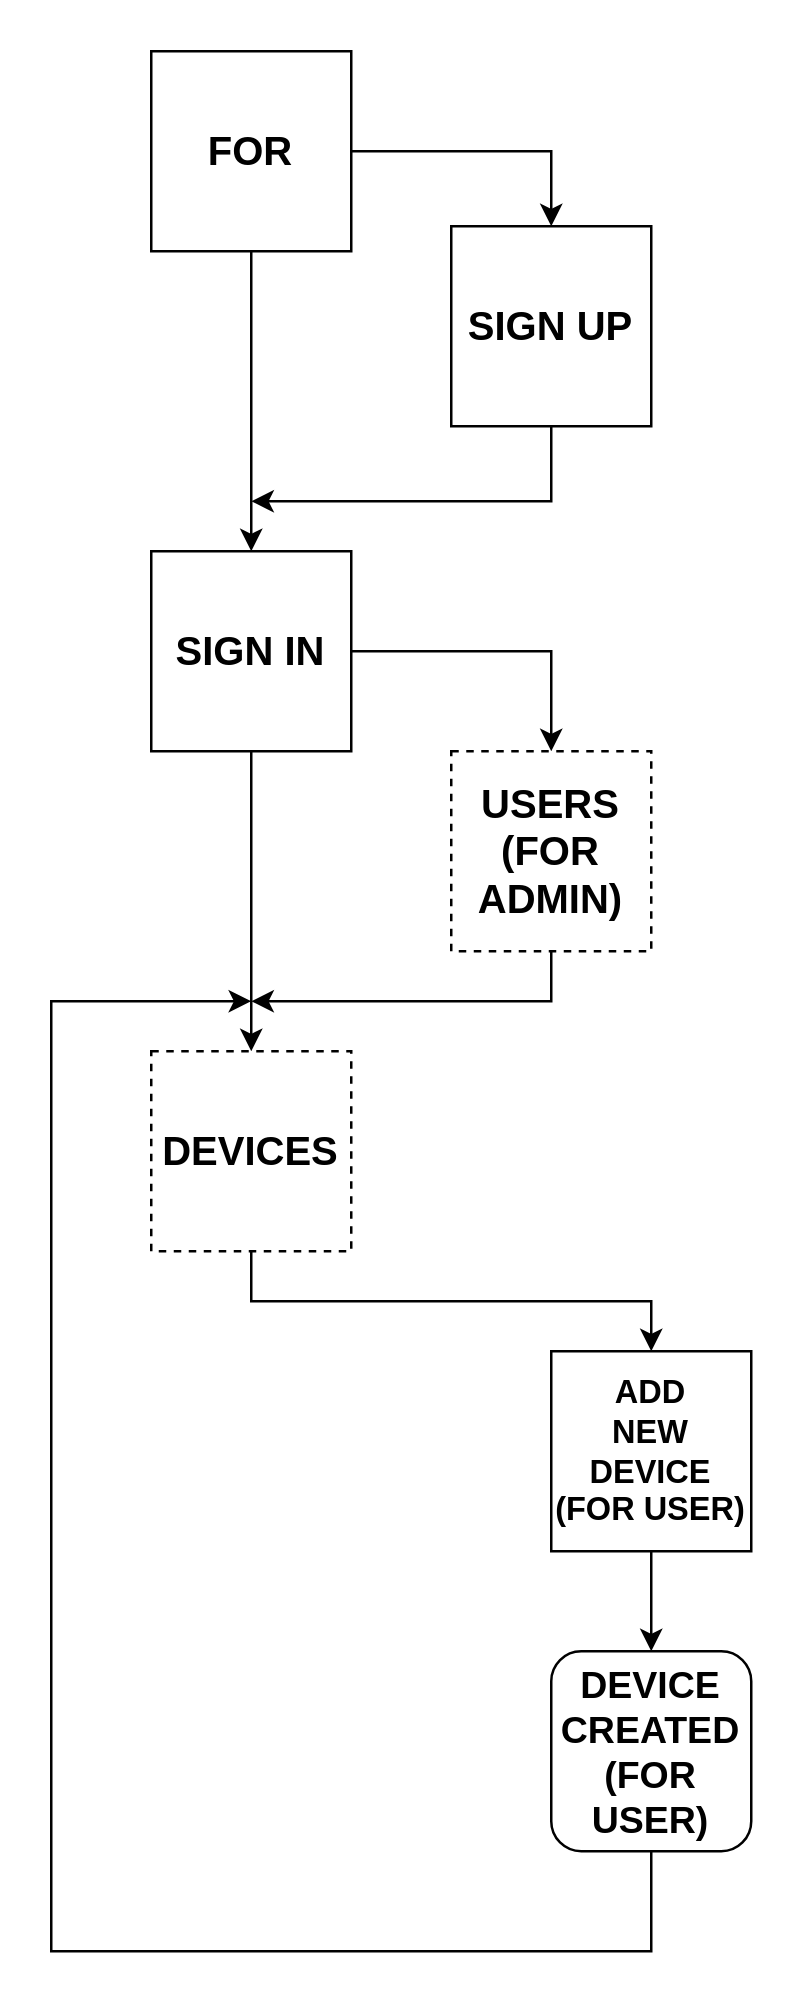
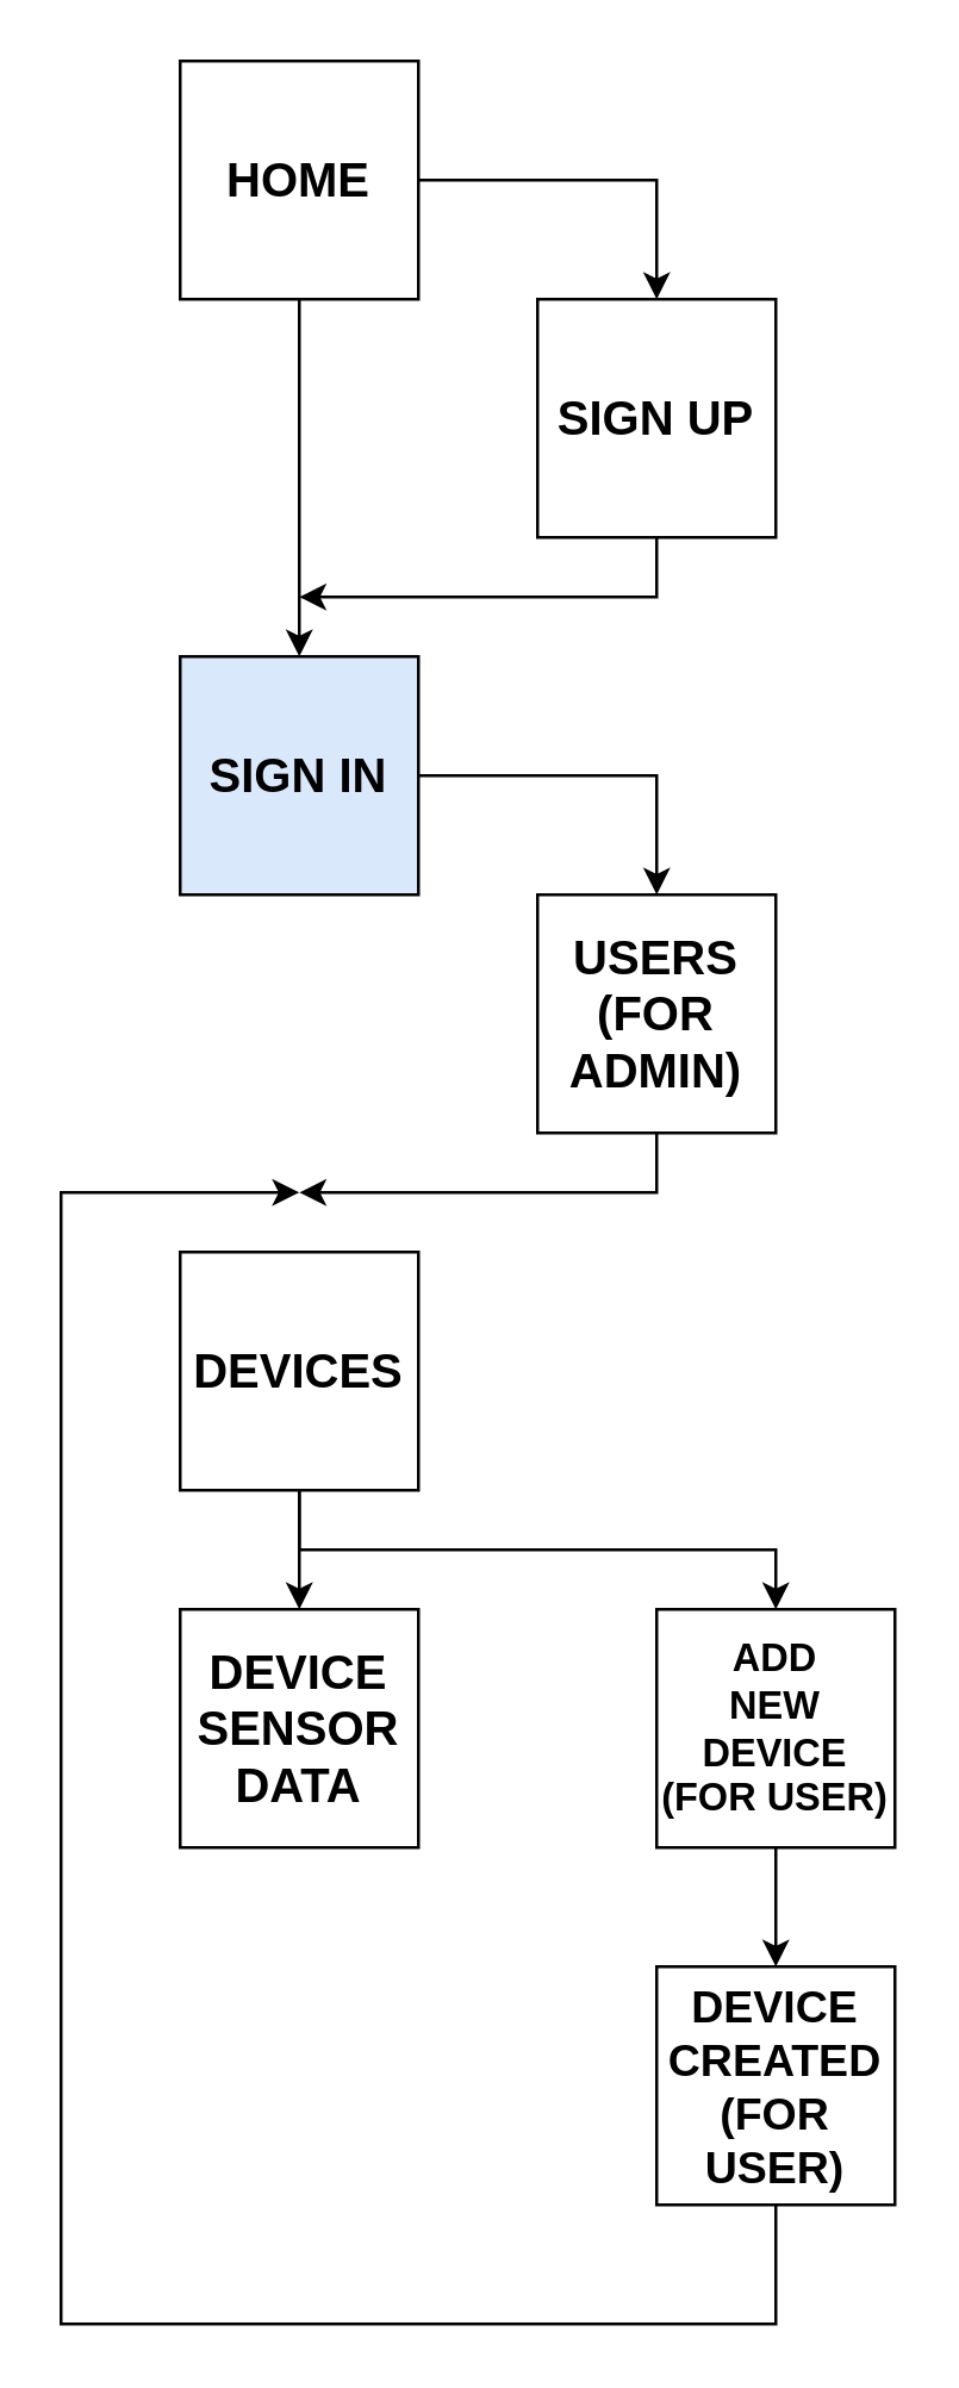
  <mxCell id="0" />
  <mxCell id="1" parent="0" />
  <mxCell id="2" style="edgeStyle=orthogonalEdgeStyle;rounded=0;orthogonalLoop=1;jettySize=auto;html=1;fontSize=16;" parent="1" source="4" target="7" edge="1"><mxGeometry relative="1" as="geometry" /></mxCell>
  <mxCell id="3" style="edgeStyle=orthogonalEdgeStyle;rounded=0;orthogonalLoop=1;jettySize=auto;html=1;entryX=0.5;entryY=0;entryDx=0;entryDy=0;fontSize=16;" parent="1" source="4" target="9" edge="1"><mxGeometry relative="1" as="geometry" /></mxCell>
- <mxCell id="4" value="FOR" style="whiteSpace=wrap;html=1;aspect=fixed;fontStyle=1;fontSize=16;" parent="1" vertex="1"><mxGeometry x="60" width="80" height="80" as="geometry" y="20" /></mxCell>
- <mxCell id="5" style="edgeStyle=orthogonalEdgeStyle;rounded=0;orthogonalLoop=1;jettySize=auto;html=1;fontSize=16;" parent="1" source="7" target="12" edge="1"><mxGeometry relative="1" as="geometry" /></mxCell>
+ <mxCell id="4" value="HOME" style="whiteSpace=wrap;html=1;aspect=fixed;fontStyle=1;fontSize=16;" parent="1" vertex="1"><mxGeometry x="60" width="80" height="80" as="geometry" y="20" /></mxCell>
  <mxCell id="6" style="edgeStyle=orthogonalEdgeStyle;rounded=0;orthogonalLoop=1;jettySize=auto;html=1;entryX=0.5;entryY=0;entryDx=0;entryDy=0;exitX=1;exitY=0.5;exitDx=0;exitDy=0;" edge="1" parent="1" source="7" target="19"><mxGeometry relative="1" as="geometry"><Array as="points"><mxPoint x="220" y="260" /></Array></mxGeometry></mxCell>
- <mxCell id="7" value="SIGN IN" style="whiteSpace=wrap;html=1;aspect=fixed;fontStyle=1;fontSize=16;" parent="1" vertex="1"><mxGeometry x="60" y="220" width="80" height="80" as="geometry" /></mxCell>
+ <mxCell id="7" value="SIGN IN" style="whiteSpace=wrap;html=1;aspect=fixed;fontStyle=1;fontSize=16;fillColor=#dae8fc;" parent="1" vertex="1"><mxGeometry x="60" y="220" width="80" height="80" as="geometry" /></mxCell>
  <mxCell id="8" style="edgeStyle=orthogonalEdgeStyle;rounded=0;orthogonalLoop=1;jettySize=auto;html=1;exitX=0.5;exitY=1;exitDx=0;exitDy=0;fontSize=16;" parent="1" source="9" edge="1"><mxGeometry relative="1" as="geometry"><mxPoint x="100" y="200" as="targetPoint" /><Array as="points"><mxPoint x="220" y="200" /><mxPoint x="100" y="200" /></Array></mxGeometry></mxCell>
- <mxCell id="9" value="SIGN UP" style="whiteSpace=wrap;html=1;aspect=fixed;fontStyle=1;fontSize=16;" parent="1" vertex="1"><mxGeometry x="180" y="90" width="80" height="80" as="geometry" /></mxCell>
+ <mxCell id="9" value="SIGN UP" style="whiteSpace=wrap;html=1;aspect=fixed;fontStyle=1;fontSize=16;" parent="1" vertex="1"><mxGeometry x="180" y="100" width="80" height="80" as="geometry" /></mxCell>
+ <mxCell id="10" style="edgeStyle=orthogonalEdgeStyle;rounded=0;orthogonalLoop=1;jettySize=auto;html=1;fontSize=16;" parent="1" source="12" target="13" edge="1"><mxGeometry relative="1" as="geometry" /></mxCell>
  <mxCell id="11" style="edgeStyle=orthogonalEdgeStyle;rounded=0;orthogonalLoop=1;jettySize=auto;html=1;fontSize=16;exitX=0.5;exitY=1;exitDx=0;exitDy=0;" parent="1" source="12" target="15" edge="1"><mxGeometry relative="1" as="geometry" /></mxCell>
- <mxCell id="12" value="DEVICES" style="whiteSpace=wrap;html=1;aspect=fixed;fontStyle=1;fontSize=16;dashed=1;" parent="1" vertex="1"><mxGeometry x="60" y="420" width="80" height="80" as="geometry" /></mxCell>
+ <mxCell id="12" value="DEVICES" style="whiteSpace=wrap;html=1;aspect=fixed;fontStyle=1;fontSize=16;" parent="1" vertex="1"><mxGeometry x="60" y="420" width="80" height="80" as="geometry" /></mxCell>
+ <mxCell id="13" value="DEVICE&lt;br style=&quot;font-size: 16px;&quot;&gt;SENSOR&lt;br style=&quot;font-size: 16px;&quot;&gt;DATA" style="whiteSpace=wrap;html=1;aspect=fixed;fontStyle=1;fontSize=16;" parent="1" vertex="1"><mxGeometry x="60" y="540" width="80" height="80" as="geometry" /></mxCell>
  <mxCell id="14" style="edgeStyle=orthogonalEdgeStyle;rounded=0;orthogonalLoop=1;jettySize=auto;html=1;fontSize=16;" parent="1" source="15" target="17" edge="1"><mxGeometry relative="1" as="geometry" /></mxCell>
  <mxCell id="15" value="ADD&lt;br style=&quot;font-size: 13px;&quot;&gt;NEW&lt;br style=&quot;font-size: 13px;&quot;&gt;DEVICE&lt;br style=&quot;font-size: 13px;&quot;&gt;(FOR USER)" style="whiteSpace=wrap;html=1;aspect=fixed;fontStyle=1;fontSize=13;" parent="1" vertex="1"><mxGeometry x="220" y="540" width="80" height="80" as="geometry" /></mxCell>
  <mxCell id="16" style="edgeStyle=orthogonalEdgeStyle;rounded=0;orthogonalLoop=1;jettySize=auto;html=1;" edge="1" parent="1" source="17"><mxGeometry relative="1" as="geometry"><mxPoint x="100" y="400" as="targetPoint" /><Array as="points"><mxPoint x="260" y="780" /><mxPoint x="20" y="780" /><mxPoint x="20" y="400" /></Array></mxGeometry></mxCell>
- <mxCell id="17" value="DEVICE&lt;br style=&quot;font-size: 15px;&quot;&gt;CREATED&lt;br style=&quot;font-size: 15px;&quot;&gt;(FOR USER)" style="whiteSpace=wrap;html=1;aspect=fixed;fontStyle=1;fontSize=15;rounded=1;" parent="1" vertex="1"><mxGeometry x="220" y="660" width="80" height="80" as="geometry" /></mxCell>
+ <mxCell id="17" value="DEVICE&lt;br style=&quot;font-size: 15px;&quot;&gt;CREATED&lt;br style=&quot;font-size: 15px;&quot;&gt;(FOR USER)" style="whiteSpace=wrap;html=1;aspect=fixed;fontStyle=1;fontSize=15;" parent="1" vertex="1"><mxGeometry x="220" y="660" width="80" height="80" as="geometry" /></mxCell>
  <mxCell id="18" style="edgeStyle=orthogonalEdgeStyle;rounded=0;orthogonalLoop=1;jettySize=auto;html=1;exitX=0.5;exitY=1;exitDx=0;exitDy=0;" edge="1" parent="1" source="19"><mxGeometry relative="1" as="geometry"><mxPoint x="100" y="400" as="targetPoint" /><Array as="points"><mxPoint x="220" y="400" /><mxPoint x="110" y="400" /></Array></mxGeometry></mxCell>
- <mxCell id="19" value="USERS&lt;br&gt;(FOR ADMIN)" style="whiteSpace=wrap;html=1;aspect=fixed;fontStyle=1;fontSize=16;dashed=1;" vertex="1" parent="1"><mxGeometry x="180" y="300" width="80" height="80" as="geometry" /></mxCell>
+ <mxCell id="19" value="USERS&lt;br&gt;(FOR ADMIN)" style="whiteSpace=wrap;html=1;aspect=fixed;fontStyle=1;fontSize=16;" vertex="1" parent="1"><mxGeometry x="180" y="300" width="80" height="80" as="geometry" /></mxCell>
